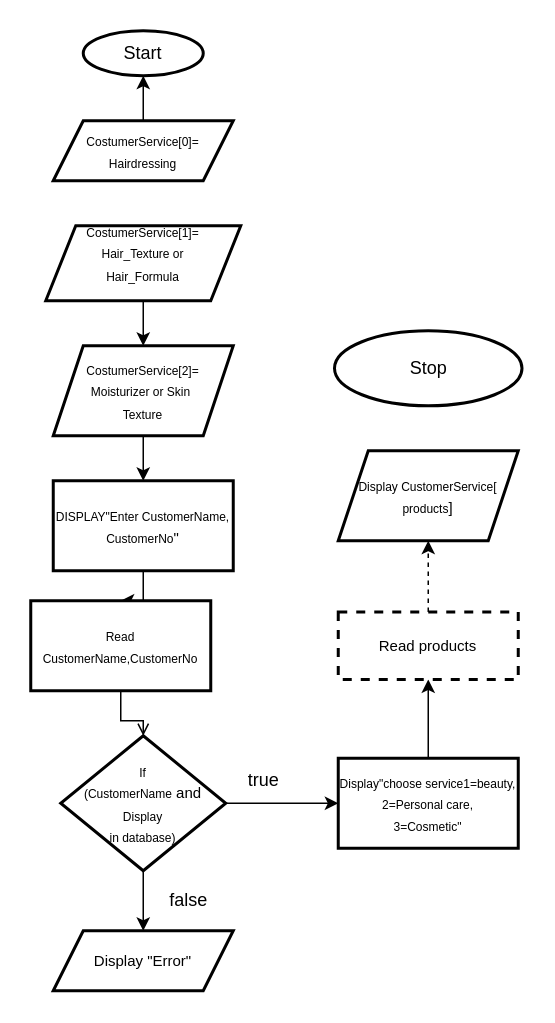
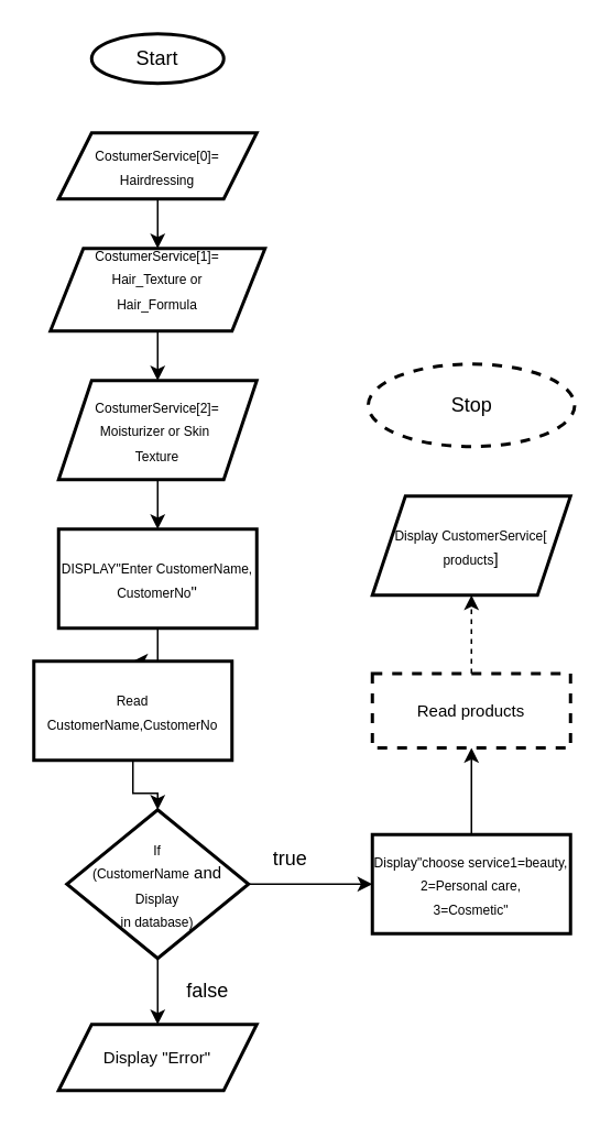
  <mxCell id="0" />
  <mxCell id="1" parent="0" />
  <mxCell id="2" value="Start" style="strokeWidth=2;html=1;shape=mxgraph.flowchart.start_1;whiteSpace=wrap;" vertex="1" parent="1"><mxGeometry x="55" y="20" width="80" height="30" as="geometry" /></mxCell>
- <mxCell id="3" value="" style="edgeStyle=orthogonalEdgeStyle;rounded=0;orthogonalLoop=1;jettySize=auto;html=1;" edge="1" parent="1" source="4" target="2"><mxGeometry relative="1" as="geometry" /></mxCell>
+ <mxCell id="3" value="" style="edgeStyle=orthogonalEdgeStyle;rounded=0;orthogonalLoop=1;jettySize=auto;html=1;" edge="1" parent="1" source="4" target="6"><mxGeometry relative="1" as="geometry" /></mxCell>
  <mxCell id="4" value="&lt;span style=&quot;font-size: 8px&quot;&gt;CostumerService[0]=&lt;br&gt;Hairdressing&lt;br&gt;&lt;/span&gt;" style="shape=parallelogram;perimeter=parallelogramPerimeter;whiteSpace=wrap;html=1;fixedSize=1;strokeWidth=2;" vertex="1" parent="1"><mxGeometry x="35" y="80" width="120" height="40" as="geometry" /></mxCell>
  <mxCell id="5" value="" style="edgeStyle=orthogonalEdgeStyle;rounded=0;orthogonalLoop=1;jettySize=auto;html=1;" edge="1" parent="1" source="6" target="8"><mxGeometry relative="1" as="geometry" /></mxCell>
  <mxCell id="6" value="&lt;font style=&quot;font-size: 8px&quot;&gt;CostumerService[1]=&lt;br&gt;Hair_Texture or&lt;br&gt;Hair_Formula&lt;br&gt;&lt;br&gt;&lt;/font&gt;" style="shape=parallelogram;perimeter=parallelogramPerimeter;whiteSpace=wrap;html=1;fixedSize=1;strokeWidth=2;" vertex="1" parent="1"><mxGeometry x="30" y="150" width="130" height="50" as="geometry" /></mxCell>
  <mxCell id="7" value="" style="edgeStyle=orthogonalEdgeStyle;rounded=0;orthogonalLoop=1;jettySize=auto;html=1;" edge="1" parent="1" source="8" target="10"><mxGeometry relative="1" as="geometry" /></mxCell>
  <mxCell id="8" value="&lt;font style=&quot;font-size: 8px&quot;&gt;C&lt;/font&gt;&lt;font style=&quot;font-size: 8px&quot;&gt;ostumerService&lt;/font&gt;&lt;font style=&quot;font-size: 8px&quot;&gt;[2]=&lt;br&gt;Moisturizer or Skin&lt;/font&gt;&lt;font style=&quot;font-size: 8px&quot;&gt;&lt;font size=&quot;1&quot;&gt;&amp;nbsp;&lt;br&gt;&lt;/font&gt;Texture&lt;br&gt;&lt;/font&gt;" style="shape=parallelogram;perimeter=parallelogramPerimeter;whiteSpace=wrap;html=1;fixedSize=1;strokeWidth=2;" vertex="1" parent="1"><mxGeometry x="35" y="230" width="120" height="60" as="geometry" /></mxCell>
  <mxCell id="9" value="" style="edgeStyle=orthogonalEdgeStyle;rounded=0;orthogonalLoop=1;jettySize=auto;html=1;" edge="1" parent="1" source="10" target="12"><mxGeometry relative="1" as="geometry" /></mxCell>
  <mxCell id="10" value="&lt;font style=&quot;font-size: 8px&quot;&gt;DISPLAY&quot;Enter CustomerName&lt;/font&gt;&lt;font style=&quot;font-size: 8px&quot;&gt;,&lt;br&gt;CustomerNo&lt;/font&gt;&lt;font&gt;&lt;font size=&quot;1&quot;&gt;&quot;&lt;/font&gt;&lt;br&gt;&lt;/font&gt;" style="whiteSpace=wrap;html=1;strokeWidth=2;" vertex="1" parent="1"><mxGeometry x="35" y="320" width="120" height="60" as="geometry" /></mxCell>
- <mxCell id="11" value="" style="edgeStyle=orthogonalEdgeStyle;rounded=0;orthogonalLoop=1;jettySize=auto;html=1;endArrow=open;" edge="1" parent="1" source="12" target="15"><mxGeometry relative="1" as="geometry" /></mxCell>
+ <mxCell id="11" value="" style="edgeStyle=orthogonalEdgeStyle;rounded=0;orthogonalLoop=1;jettySize=auto;html=1;" edge="1" parent="1" source="12" target="15"><mxGeometry relative="1" as="geometry" /></mxCell>
  <mxCell id="12" value="&lt;span style=&quot;font-size: 8px&quot;&gt;Read CustomerName,CustomerNo&lt;/span&gt;" style="whiteSpace=wrap;html=1;strokeWidth=2;" vertex="1" parent="1"><mxGeometry x="20" y="400" width="120" height="60" as="geometry" /></mxCell>
  <mxCell id="13" value="" style="edgeStyle=orthogonalEdgeStyle;rounded=0;orthogonalLoop=1;jettySize=auto;html=1;" edge="1" parent="1" source="15" target="17"><mxGeometry relative="1" as="geometry" /></mxCell>
  <mxCell id="14" value="" style="edgeStyle=orthogonalEdgeStyle;rounded=0;orthogonalLoop=1;jettySize=auto;html=1;" edge="1" parent="1" source="15" target="22"><mxGeometry relative="1" as="geometry" /></mxCell>
  <mxCell id="15" value="&lt;font style=&quot;font-size: 8px&quot;&gt;If&lt;br&gt;(CustomerName&lt;/font&gt;&lt;font style=&quot;font-size: 8px&quot;&gt;&lt;font size=&quot;1&quot;&gt;&amp;nbsp;and&lt;br&gt;&lt;/font&gt;Display&lt;br&gt;in database)&lt;br&gt;&lt;/font&gt;" style="rhombus;whiteSpace=wrap;html=1;strokeWidth=2;" vertex="1" parent="1"><mxGeometry x="40" y="490" width="110" height="90" as="geometry" /></mxCell>
  <mxCell id="16" value="" style="edgeStyle=orthogonalEdgeStyle;rounded=0;orthogonalLoop=1;jettySize=auto;html=1;" edge="1" parent="1" source="17" target="19"><mxGeometry relative="1" as="geometry" /></mxCell>
  <mxCell id="17" value="&lt;font style=&quot;font-size: 8px&quot;&gt;D&lt;/font&gt;&lt;font style=&quot;font-size: 8px&quot;&gt;isplay&quot;choose service1=beauty,&lt;br&gt;2=Personal care,&lt;br&gt;3=Cosmetic&quot;&lt;br&gt;&lt;/font&gt;" style="whiteSpace=wrap;html=1;strokeWidth=2;" vertex="1" parent="1"><mxGeometry x="225" y="505" width="120" height="60" as="geometry" /></mxCell>
  <mxCell id="18" value="" style="edgeStyle=orthogonalEdgeStyle;rounded=0;orthogonalLoop=1;jettySize=auto;html=1;dashed=1;" edge="1" parent="1" source="19" target="20"><mxGeometry relative="1" as="geometry" /></mxCell>
  <mxCell id="19" value="&lt;font size=&quot;1&quot;&gt;Read products&lt;/font&gt;" style="whiteSpace=wrap;html=1;strokeWidth=2;dashed=1;" vertex="1" parent="1"><mxGeometry x="225" y="407.5" width="120" height="45" as="geometry" /></mxCell>
  <mxCell id="20" value="&lt;font style=&quot;font-size: 8px&quot;&gt;Display CustomerService&lt;/font&gt;&lt;font style=&quot;font-size: 8px&quot;&gt;[&lt;br&gt;products&lt;/font&gt;&lt;font&gt;&lt;font size=&quot;1&quot;&gt;]&lt;/font&gt;&lt;br&gt;&lt;/font&gt;" style="shape=parallelogram;perimeter=parallelogramPerimeter;whiteSpace=wrap;html=1;fixedSize=1;strokeWidth=2;" vertex="1" parent="1"><mxGeometry x="225" y="300" width="120" height="60" as="geometry" /></mxCell>
- <mxCell id="21" value="Stop" style="ellipse;whiteSpace=wrap;html=1;strokeWidth=2;" vertex="1" parent="1"><mxGeometry x="222.5" y="220" width="125" height="50" as="geometry" /></mxCell>
+ <mxCell id="21" value="Stop" style="ellipse;whiteSpace=wrap;html=1;strokeWidth=2;dashed=1;" vertex="1" parent="1"><mxGeometry x="222.5" y="220" width="125" height="50" as="geometry" /></mxCell>
  <mxCell id="22" value="&lt;font size=&quot;1&quot;&gt;Display &quot;Error&quot;&lt;/font&gt;" style="shape=parallelogram;perimeter=parallelogramPerimeter;whiteSpace=wrap;html=1;fixedSize=1;strokeWidth=2;" vertex="1" parent="1"><mxGeometry x="35" y="620" width="120" height="40" as="geometry" /></mxCell>
  <mxCell id="23" value="true" style="text;html=1;align=center;verticalAlign=middle;resizable=0;points=[];autosize=1;" vertex="1" parent="1"><mxGeometry x="155" y="510" width="40" height="20" as="geometry" /></mxCell>
  <mxCell id="24" value="false" style="text;html=1;align=center;verticalAlign=middle;resizable=0;points=[];autosize=1;" vertex="1" parent="1"><mxGeometry x="105" y="590" width="40" height="20" as="geometry" /></mxCell>
